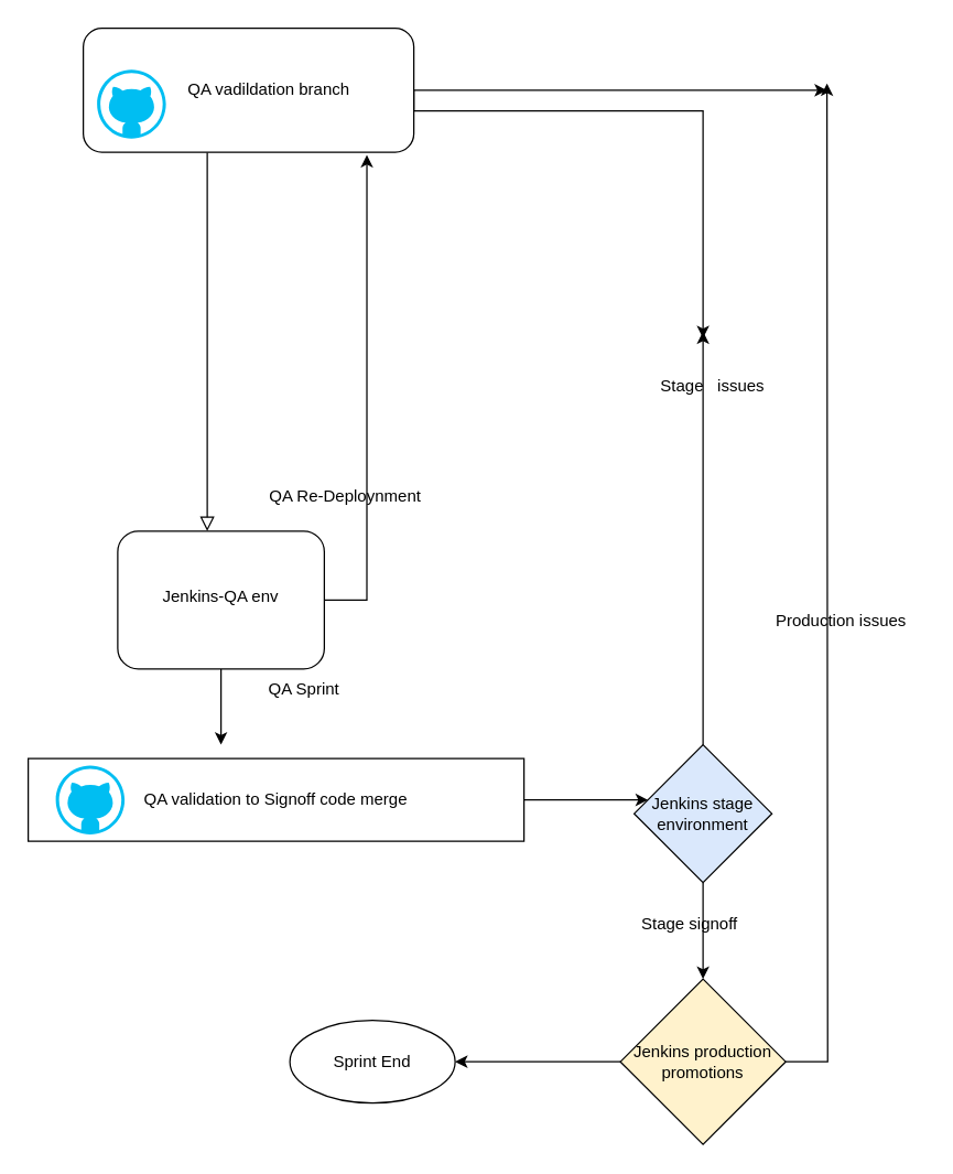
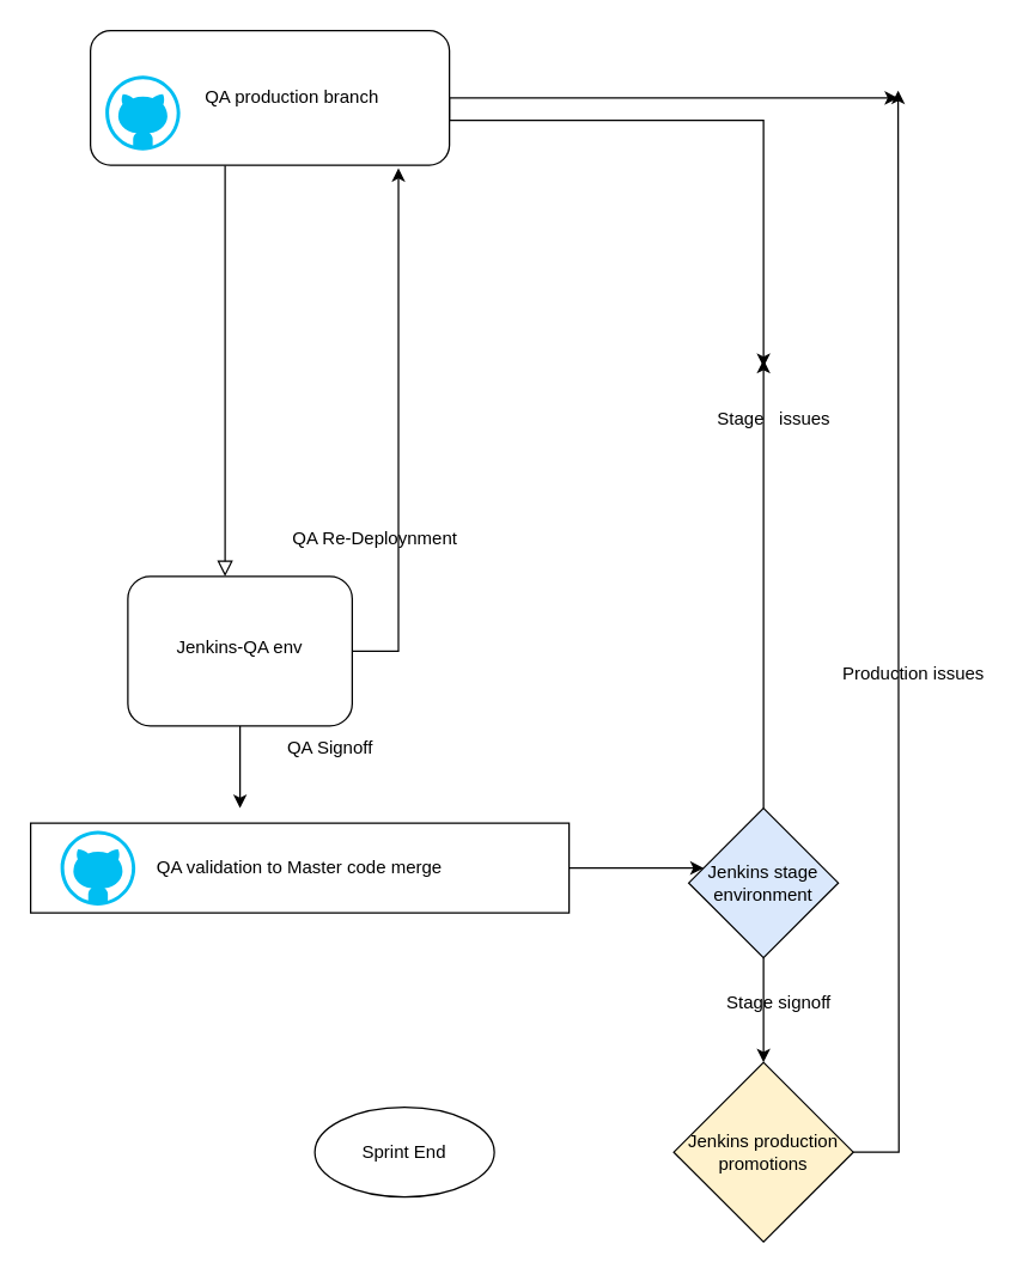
  <mxCell id="0" />
  <mxCell id="1" parent="0" />
  <mxCell id="2" value="" style="rounded=0;html=1;jettySize=auto;orthogonalLoop=1;fontSize=11;endArrow=block;endFill=0;endSize=8;strokeWidth=1;shadow=0;labelBackgroundColor=none;edgeStyle=orthogonalEdgeStyle;" parent="1" source="5" target="8" edge="1"><mxGeometry relative="1" as="geometry"><Array as="points"><mxPoint x="150" y="370" /><mxPoint x="150" y="370" /></Array></mxGeometry></mxCell>
  <mxCell id="3" style="edgeStyle=orthogonalEdgeStyle;rounded=0;orthogonalLoop=1;jettySize=auto;html=1;exitX=1;exitY=0.5;exitDx=0;exitDy=0;endArrow=classic;endFill=1;" parent="1" source="5" edge="1"><mxGeometry relative="1" as="geometry"><mxPoint x="510" y="245" as="targetPoint" /><Array as="points"><mxPoint x="300" y="80" /><mxPoint x="510" y="80" /></Array></mxGeometry></mxCell>
  <mxCell id="4" style="edgeStyle=orthogonalEdgeStyle;rounded=0;orthogonalLoop=1;jettySize=auto;html=1;endArrow=classic;endFill=1;" parent="1" source="5" edge="1"><mxGeometry relative="1" as="geometry"><mxPoint x="600" y="65" as="targetPoint" /></mxGeometry></mxCell>
- <mxCell id="5" value="&amp;nbsp; &amp;nbsp; &amp;nbsp; &amp;nbsp; &amp;nbsp;QA vadildation branch" style="rounded=1;whiteSpace=wrap;html=1;fontSize=12;glass=0;strokeWidth=1;shadow=0;" parent="1" vertex="1"><mxGeometry x="60" y="20" width="240" height="90" as="geometry" /></mxCell>
+ <mxCell id="5" value="&amp;nbsp; &amp;nbsp; &amp;nbsp; &amp;nbsp; &amp;nbsp;QA production branch" style="rounded=1;whiteSpace=wrap;html=1;fontSize=12;glass=0;strokeWidth=1;shadow=0;" parent="1" vertex="1"><mxGeometry x="60" y="20" width="240" height="90" as="geometry" /></mxCell>
  <mxCell id="6" style="edgeStyle=orthogonalEdgeStyle;rounded=0;orthogonalLoop=1;jettySize=auto;html=1;exitX=1;exitY=0.5;exitDx=0;exitDy=0;entryX=0.858;entryY=1.022;entryDx=0;entryDy=0;entryPerimeter=0;endArrow=classic;endFill=1;" parent="1" source="8" target="5" edge="1"><mxGeometry relative="1" as="geometry" /></mxCell>
  <mxCell id="7" style="edgeStyle=orthogonalEdgeStyle;rounded=0;orthogonalLoop=1;jettySize=auto;html=1;endArrow=classic;endFill=1;" parent="1" source="8" edge="1"><mxGeometry relative="1" as="geometry"><mxPoint x="160" y="540" as="targetPoint" /></mxGeometry></mxCell>
  <mxCell id="8" value="Jenkins-QA env" style="whiteSpace=wrap;html=1;shadow=0;fontFamily=Helvetica;fontSize=12;align=center;strokeWidth=1;spacing=6;spacingTop=-4;rounded=1;" parent="1" vertex="1"><mxGeometry x="85" y="385" width="150" height="100" as="geometry" /></mxCell>
  <mxCell id="9" value="" style="verticalLabelPosition=bottom;html=1;verticalAlign=top;align=center;strokeColor=none;fillColor=#00BEF2;shape=mxgraph.azure.github_code;pointerEvents=1;" parent="1" vertex="1"><mxGeometry x="70" y="50" width="50" height="50" as="geometry" /></mxCell>
- <mxCell id="10" value="QA Sprint" style="text;html=1;align=center;verticalAlign=middle;resizable=0;points=[];autosize=1;strokeColor=none;fillColor=none;" parent="1" vertex="1"><mxGeometry x="180" y="485" width="80" height="30" as="geometry" /></mxCell>
+ <mxCell id="10" value="QA Signoff" style="text;html=1;align=center;verticalAlign=middle;resizable=0;points=[];autosize=1;strokeColor=none;fillColor=none;" parent="1" vertex="1"><mxGeometry x="180" y="485" width="80" height="30" as="geometry" /></mxCell>
  <mxCell id="11" style="edgeStyle=orthogonalEdgeStyle;rounded=0;orthogonalLoop=1;jettySize=auto;html=1;exitX=1;exitY=0.5;exitDx=0;exitDy=0;" parent="1" source="12" edge="1"><mxGeometry relative="1" as="geometry"><mxPoint x="470" y="580" as="targetPoint" /></mxGeometry></mxCell>
- <mxCell id="12" value="QA validation to Signoff code merge" style="rounded=0;whiteSpace=wrap;html=1;" parent="1" vertex="1"><mxGeometry x="20" y="550" width="360" height="60" as="geometry" /></mxCell>
+ <mxCell id="12" value="QA validation to Master code merge" style="rounded=0;whiteSpace=wrap;html=1;" parent="1" vertex="1"><mxGeometry x="20" y="550" width="360" height="60" as="geometry" /></mxCell>
  <mxCell id="13" value="" style="verticalLabelPosition=bottom;html=1;verticalAlign=top;align=center;strokeColor=none;fillColor=#00BEF2;shape=mxgraph.azure.github_code;pointerEvents=1;" parent="1" vertex="1"><mxGeometry x="40" y="555" width="50" height="50" as="geometry" /></mxCell>
  <mxCell id="14" style="edgeStyle=orthogonalEdgeStyle;rounded=0;orthogonalLoop=1;jettySize=auto;html=1;exitX=0.5;exitY=1;exitDx=0;exitDy=0;" parent="1" source="16" edge="1"><mxGeometry relative="1" as="geometry"><mxPoint x="510" y="710" as="targetPoint" /></mxGeometry></mxCell>
  <mxCell id="15" style="edgeStyle=orthogonalEdgeStyle;rounded=0;orthogonalLoop=1;jettySize=auto;html=1;endArrow=classic;endFill=1;" parent="1" source="16" edge="1"><mxGeometry relative="1" as="geometry"><mxPoint x="510" y="240" as="targetPoint" /></mxGeometry></mxCell>
  <mxCell id="16" value="Jenkins stage environment" style="rhombus;whiteSpace=wrap;html=1;fillColor=#dae8fc;" parent="1" vertex="1"><mxGeometry x="460" y="540" width="100" height="100" as="geometry" /></mxCell>
- <mxCell id="17" value="Stage signoff" style="text;html=1;align=center;verticalAlign=middle;resizable=0;points=[];autosize=1;strokeColor=none;fillColor=none;" parent="1" vertex="1"><mxGeometry x="455" y="655" width="90" height="30" as="geometry" /></mxCell>
+ <mxCell id="17" value="Stage signoff" style="text;html=1;align=center;verticalAlign=middle;resizable=0;points=[];autosize=1;strokeColor=none;fillColor=none;" parent="1" vertex="1"><mxGeometry x="475" y="655" width="90" height="30" as="geometry" /></mxCell>
  <mxCell id="18" style="edgeStyle=orthogonalEdgeStyle;rounded=0;orthogonalLoop=1;jettySize=auto;html=1;exitX=1;exitY=0.5;exitDx=0;exitDy=0;" parent="1" source="20" edge="1"><mxGeometry relative="1" as="geometry"><mxPoint x="600" y="60" as="targetPoint" /></mxGeometry></mxCell>
- <mxCell id="19" style="edgeStyle=orthogonalEdgeStyle;rounded=0;orthogonalLoop=1;jettySize=auto;html=1;exitX=0;exitY=0.5;exitDx=0;exitDy=0;endArrow=classic;endFill=1;" parent="1" source="20" target="22" edge="1"><mxGeometry relative="1" as="geometry"><mxPoint x="270" y="770" as="targetPoint" /></mxGeometry></mxCell>
  <mxCell id="20" value="Jenkins production promotions" style="rhombus;whiteSpace=wrap;html=1;fillColor=#fff2cc;" parent="1" vertex="1"><mxGeometry x="450" y="710" width="120" height="120" as="geometry" /></mxCell>
  <mxCell id="21" value="Production issues" style="text;html=1;align=center;verticalAlign=middle;resizable=0;points=[];autosize=1;strokeColor=none;fillColor=none;" parent="1" vertex="1"><mxGeometry x="550" y="435" width="120" height="30" as="geometry" /></mxCell>
  <mxCell id="22" value="Sprint End" style="ellipse;whiteSpace=wrap;html=1;" parent="1" vertex="1"><mxGeometry x="210" y="740" width="120" height="60" as="geometry" /></mxCell>
  <mxCell id="23" value="QA Re-Deploynment" style="text;html=1;align=center;verticalAlign=middle;resizable=0;points=[];autosize=1;strokeColor=none;fillColor=none;" parent="1" vertex="1"><mxGeometry x="185" y="345" width="130" height="30" as="geometry" /></mxCell>
  <mxCell id="24" value="&amp;nbsp; &amp;nbsp; &amp;nbsp; &amp;nbsp; &amp;nbsp; &amp;nbsp; &amp;nbsp; &amp;nbsp; Stage&amp;nbsp; &amp;nbsp;issues" style="text;html=1;align=center;verticalAlign=middle;resizable=0;points=[];autosize=1;strokeColor=none;fillColor=none;" parent="1" vertex="1"><mxGeometry x="415" y="265" width="150" height="30" as="geometry" /></mxCell>
